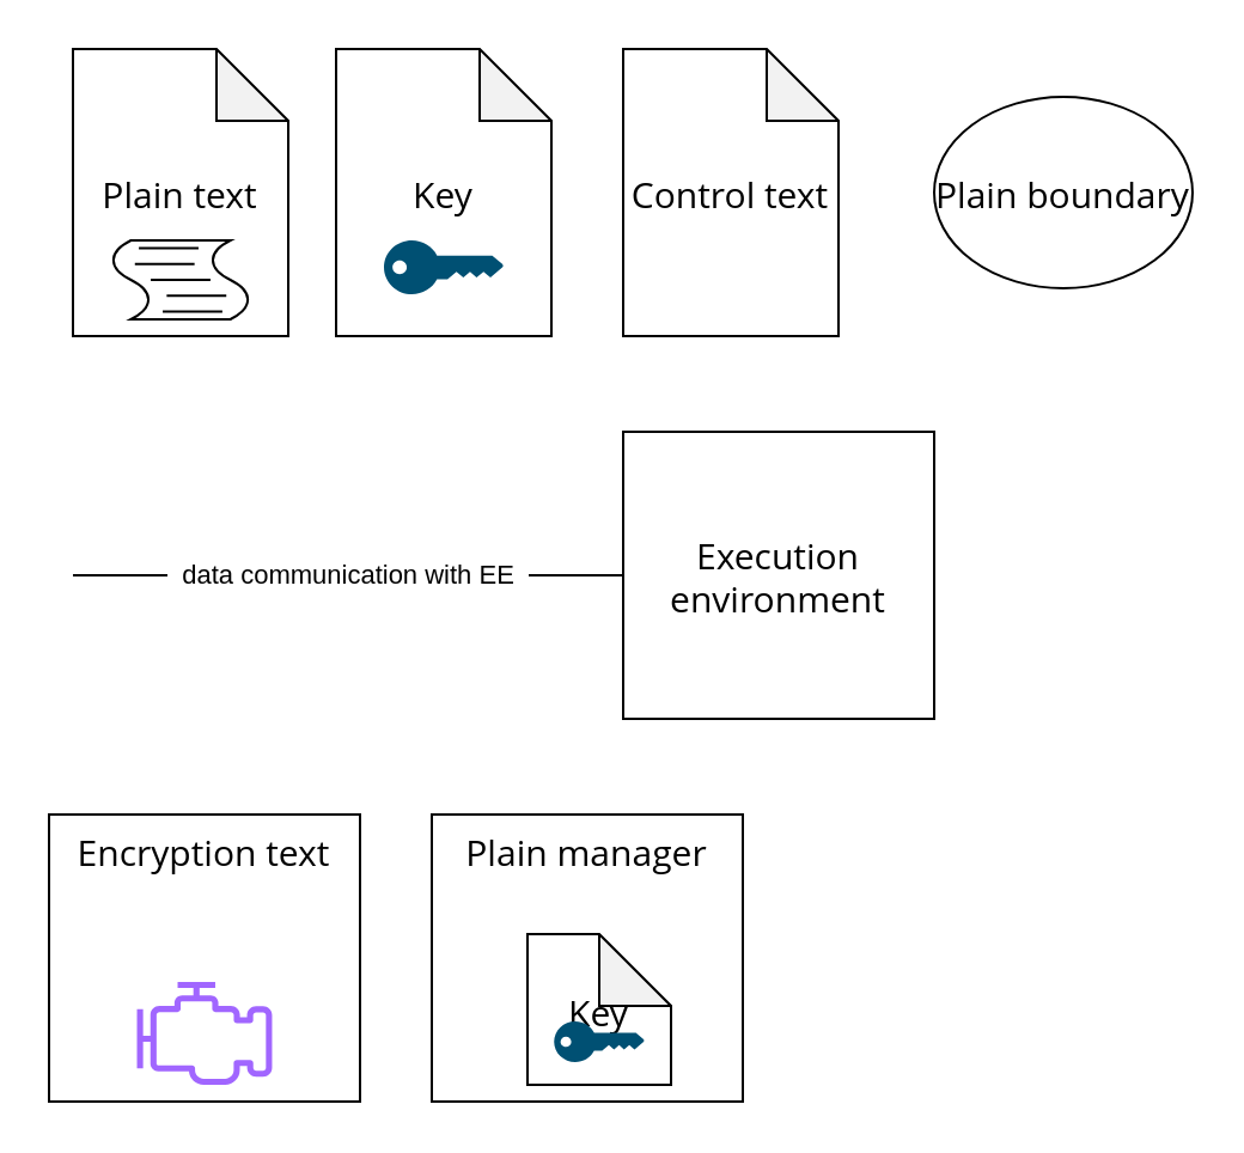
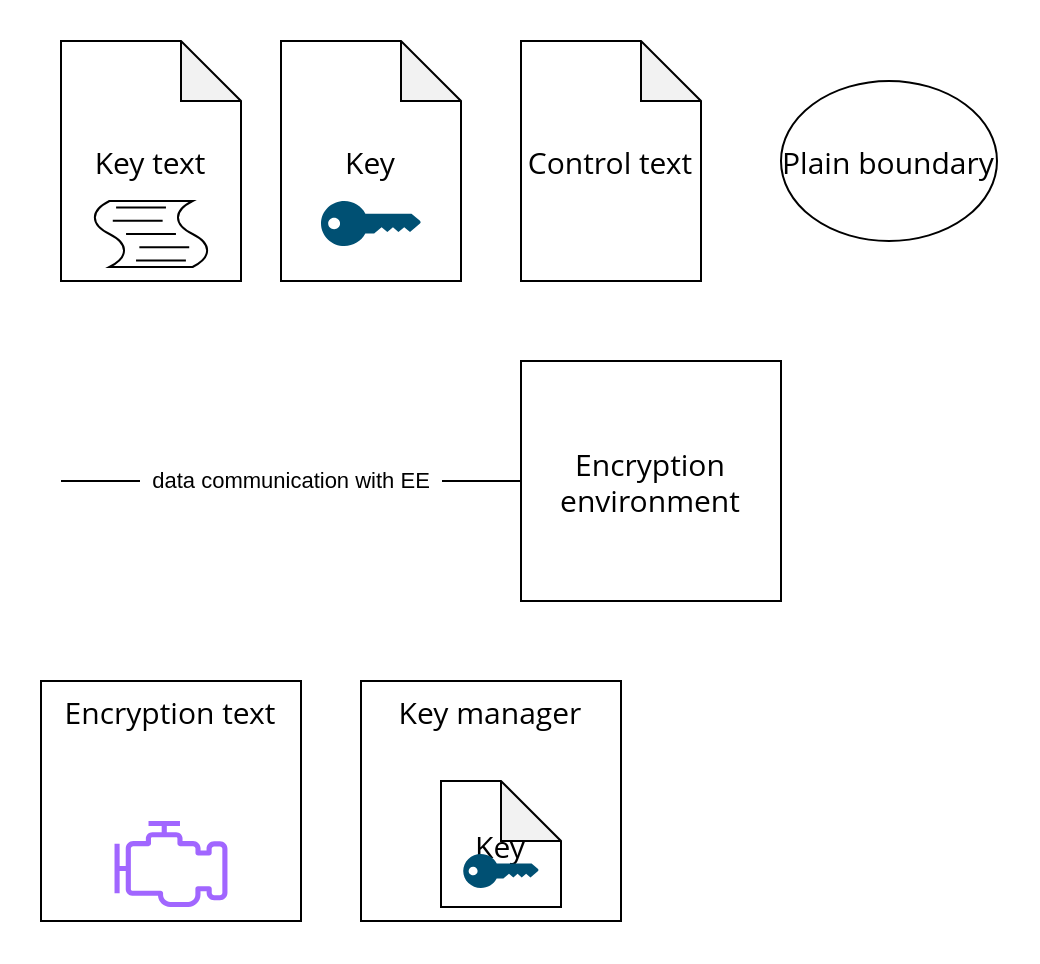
  <mxCell id="0" />
  <mxCell id="1" parent="0" />
  <mxCell id="2" value="" style="group;fontFamily=open sans;fontSource=https%3A%2F%2Ffonts.googleapis.com%2Fcss%3Ffamily%3Dopen%2Bsans;fontSize=15;fontStyle=0" parent="1" vertex="1" connectable="0"><mxGeometry x="140" y="20" width="90" height="120" as="geometry" /></mxCell>
  <mxCell id="3" value="Key" style="shape=note;whiteSpace=wrap;html=1;backgroundOutline=1;darkOpacity=0.05;fontSize=15;fontFamily=open sans;fontSource=https%3A%2F%2Ffonts.googleapis.com%2Fcss%3Ffamily%3Dopen%2Bsans;fontStyle=0" parent="2" vertex="1"><mxGeometry width="90" height="120" as="geometry" /></mxCell>
  <mxCell id="4" value="" style="points=[[0,0.5,0],[0.24,0,0],[0.5,0.28,0],[0.995,0.475,0],[0.5,0.72,0],[0.24,1,0]];verticalLabelPosition=bottom;html=1;verticalAlign=top;aspect=fixed;align=center;pointerEvents=1;shape=mxgraph.cisco19.key;fillColor=#005073;strokeColor=none;fontFamily=open sans;fontSource=https%3A%2F%2Ffonts.googleapis.com%2Fcss%3Ffamily%3Dopen%2Bsans;fontSize=15;fontStyle=0" parent="2" vertex="1"><mxGeometry x="20" y="80" width="50" height="22.5" as="geometry" /></mxCell>
  <mxCell id="5" value="Control text" style="shape=note;whiteSpace=wrap;html=1;backgroundOutline=1;darkOpacity=0.05;fontSize=15;fontFamily=open sans;fontSource=https%3A%2F%2Ffonts.googleapis.com%2Fcss%3Ffamily%3Dopen%2Bsans;fontStyle=0" parent="1" vertex="1"><mxGeometry x="260" y="20" width="90" height="120" as="geometry" /></mxCell>
  <mxCell id="6" value="" style="group;fontFamily=open sans;fontSource=https%3A%2F%2Ffonts.googleapis.com%2Fcss%3Ffamily%3Dopen%2Bsans;fontSize=15;fontStyle=0" parent="1" vertex="1" connectable="0"><mxGeometry x="20" y="340" width="130" height="120" as="geometry" /></mxCell>
  <mxCell id="7" value="Encryption text" style="shape=ext;double=0;rounded=0;whiteSpace=wrap;html=1;verticalAlign=top;fontFamily=open sans;fontSource=https%3A%2F%2Ffonts.googleapis.com%2Fcss%3Ffamily%3Dopen%2Bsans;fontSize=15;fontStyle=0" parent="6" vertex="1"><mxGeometry width="130" height="120" as="geometry" /></mxCell>
  <mxCell id="8" value="" style="outlineConnect=0;fontColor=#232F3E;gradientColor=none;fillColor=#A166FF;strokeColor=none;dashed=0;verticalLabelPosition=bottom;verticalAlign=top;align=center;html=1;fontSize=15;fontStyle=0;aspect=fixed;pointerEvents=1;shape=mxgraph.aws4.emr_engine;fontFamily=open sans;fontSource=https%3A%2F%2Ffonts.googleapis.com%2Fcss%3Ffamily%3Dopen%2Bsans;" parent="6" vertex="1"><mxGeometry x="36.57" y="70" width="56.85" height="43" as="geometry" /></mxCell>
- <mxCell id="9" value="Plain manager" style="shape=ext;double=0;rounded=0;whiteSpace=wrap;html=1;verticalAlign=top;fontFamily=open sans;fontSource=https%3A%2F%2Ffonts.googleapis.com%2Fcss%3Ffamily%3Dopen%2Bsans;fontSize=15;fontStyle=0" parent="1" vertex="1"><mxGeometry x="180" y="340" width="130" height="120" as="geometry" /></mxCell>
+ <mxCell id="9" value="Key manager" style="shape=ext;double=0;rounded=0;whiteSpace=wrap;html=1;verticalAlign=top;fontFamily=open sans;fontSource=https%3A%2F%2Ffonts.googleapis.com%2Fcss%3Ffamily%3Dopen%2Bsans;fontSize=15;fontStyle=0" parent="1" vertex="1"><mxGeometry x="180" y="340" width="130" height="120" as="geometry" /></mxCell>
  <mxCell id="10" value="" style="group;fontFamily=open sans;fontSource=https%3A%2F%2Ffonts.googleapis.com%2Fcss%3Ffamily%3Dopen%2Bsans;fontSize=15;fontStyle=0" parent="1" vertex="1" connectable="0"><mxGeometry x="220" y="390" width="60" height="63" as="geometry" /></mxCell>
  <mxCell id="11" value="Key" style="shape=note;whiteSpace=wrap;html=1;backgroundOutline=1;darkOpacity=0.05;fontSize=15;fontFamily=open sans;fontSource=https%3A%2F%2Ffonts.googleapis.com%2Fcss%3Ffamily%3Dopen%2Bsans;fontStyle=0" parent="10" vertex="1"><mxGeometry width="60" height="63" as="geometry" /></mxCell>
  <mxCell id="12" value="" style="points=[[0,0.5,0],[0.24,0,0],[0.5,0.28,0],[0.995,0.475,0],[0.5,0.72,0],[0.24,1,0]];verticalLabelPosition=bottom;html=1;verticalAlign=top;aspect=fixed;align=center;pointerEvents=1;shape=mxgraph.cisco19.key;fillColor=#005073;strokeColor=none;fontFamily=open sans;fontSource=https%3A%2F%2Ffonts.googleapis.com%2Fcss%3Ffamily%3Dopen%2Bsans;fontSize=15;fontStyle=0" parent="10" vertex="1"><mxGeometry x="11.11" y="36.5" width="37.78" height="17" as="geometry" /></mxCell>
  <mxCell id="13" value="" style="group;fontFamily=open sans;fontSource=https%3A%2F%2Ffonts.googleapis.com%2Fcss%3Ffamily%3Dopen%2Bsans;fontSize=15;fontStyle=0" parent="1" vertex="1" connectable="0"><mxGeometry x="30" y="20" width="90" height="120" as="geometry" /></mxCell>
- <mxCell id="14" value="Plain text" style="shape=note;whiteSpace=wrap;html=1;backgroundOutline=1;darkOpacity=0.05;fontSize=15;fontFamily=open sans;fontSource=https%3A%2F%2Ffonts.googleapis.com%2Fcss%3Ffamily%3Dopen%2Bsans;fontStyle=0" parent="13" vertex="1"><mxGeometry width="90" height="120" as="geometry" /></mxCell>
+ <mxCell id="14" value="Key text" style="shape=note;whiteSpace=wrap;html=1;backgroundOutline=1;darkOpacity=0.05;fontSize=15;fontFamily=open sans;fontSource=https%3A%2F%2Ffonts.googleapis.com%2Fcss%3Ffamily%3Dopen%2Bsans;fontStyle=0" parent="13" vertex="1"><mxGeometry width="90" height="120" as="geometry" /></mxCell>
  <mxCell id="15" value="" style="shape=mxgraph.bpmn.script_task;html=1;outlineConnect=0;fontSize=15;align=left;fontFamily=open sans;fontSource=https%3A%2F%2Ffonts.googleapis.com%2Fcss%3Ffamily%3Dopen%2Bsans;fontStyle=0" parent="13" vertex="1"><mxGeometry x="14.5" y="80" width="61" height="33" as="geometry" /></mxCell>
  <mxCell id="16" value="Plain boundary" style="ellipse;whiteSpace=wrap;html=1;verticalAlign=middle;fontFamily=open sans;fontSource=https%3A%2F%2Ffonts.googleapis.com%2Fcss%3Ffamily%3Dopen%2Bsans;fontSize=15;fontStyle=0" parent="1" vertex="1"><mxGeometry x="390" y="40" width="108" height="80" as="geometry" /></mxCell>
  <mxCell id="17" value="" style="group;fontFamily=open sans;fontSource=https%3A%2F%2Ffonts.googleapis.com%2Fcss%3Ffamily%3Dopen%2Bsans;fontSize=15;fontStyle=0" vertex="1" connectable="0" parent="1"><mxGeometry x="260" y="180" width="130" height="120" as="geometry" /></mxCell>
- <mxCell id="18" value="Execution environment" style="shape=ext;double=0;rounded=0;whiteSpace=wrap;html=1;verticalAlign=middle;fontFamily=open sans;fontSource=https%3A%2F%2Ffonts.googleapis.com%2Fcss%3Ffamily%3Dopen%2Bsans;fontSize=15;fontStyle=0" vertex="1" parent="17"><mxGeometry width="130" height="120" as="geometry" /></mxCell>
+ <mxCell id="18" value="Encryption environment" style="shape=ext;double=0;rounded=0;whiteSpace=wrap;html=1;verticalAlign=middle;fontFamily=open sans;fontSource=https%3A%2F%2Ffonts.googleapis.com%2Fcss%3Ffamily%3Dopen%2Bsans;fontSize=15;fontStyle=0" vertex="1" parent="17"><mxGeometry width="130" height="120" as="geometry" /></mxCell>
  <mxCell id="19" value="&amp;nbsp; data communication with EE&amp;nbsp;&amp;nbsp;" style="endArrow=none;html=1;entryX=0;entryY=0.5;entryDx=0;entryDy=0;" edge="1" parent="1" target="18"><mxGeometry width="50" height="50" relative="1" as="geometry"><mxPoint x="30" y="240" as="sourcePoint" /><mxPoint x="380" y="350" as="targetPoint" /></mxGeometry></mxCell>
